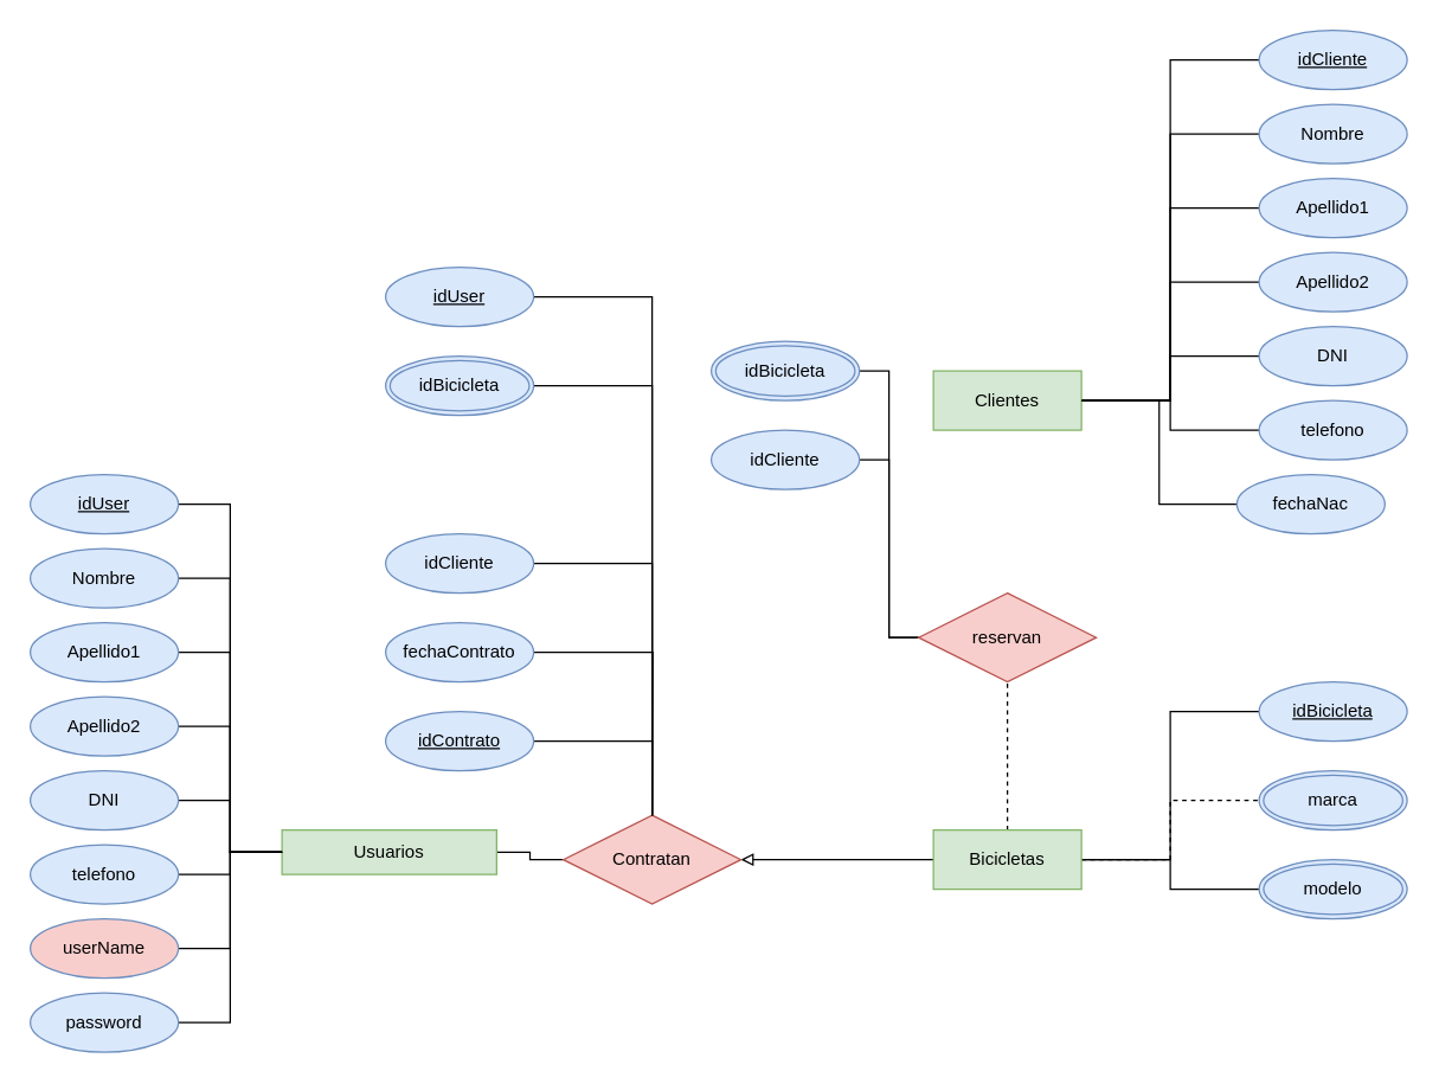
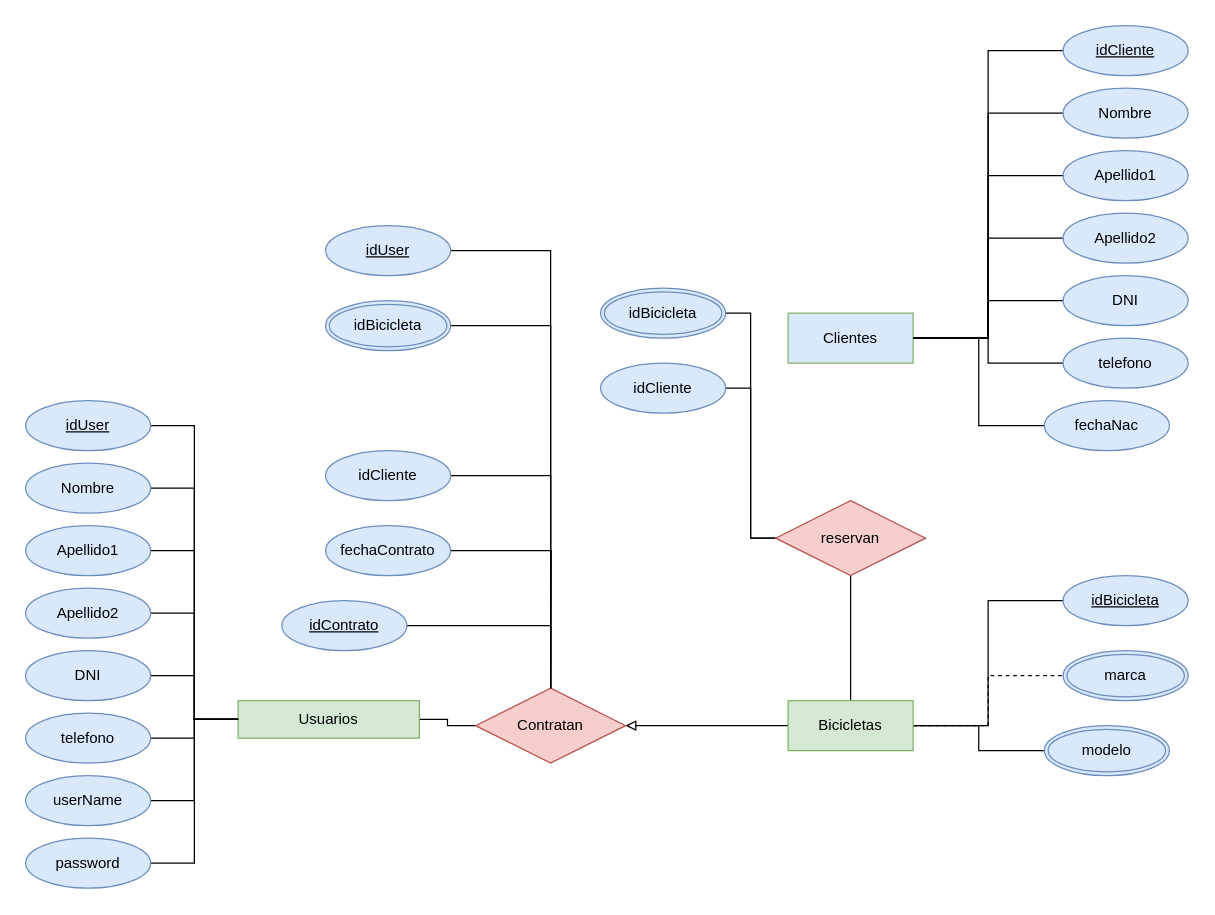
  <mxCell id="0" />
  <mxCell id="1" parent="0" />
  <mxCell id="2" style="edgeStyle=orthogonalEdgeStyle;rounded=0;orthogonalLoop=1;jettySize=auto;html=1;exitX=1;exitY=0.5;exitDx=0;exitDy=0;entryX=0;entryY=0.5;entryDx=0;entryDy=0;endArrow=none;endFill=0;" parent="1" source="3" target="16" edge="1"><mxGeometry relative="1" as="geometry" /></mxCell>
  <mxCell id="3" value="Usuarios" style="whiteSpace=wrap;html=1;align=center;fillColor=#d5e8d4;strokeColor=#82b366;" parent="1" vertex="1"><mxGeometry x="190" y="560" width="145" height="30" as="geometry" /></mxCell>
  <mxCell id="4" style="edgeStyle=orthogonalEdgeStyle;rounded=0;orthogonalLoop=1;jettySize=auto;html=1;exitX=1;exitY=0.5;exitDx=0;exitDy=0;entryX=0;entryY=0.5;entryDx=0;entryDy=0;endArrow=none;endFill=0;" parent="1" source="9" target="22" edge="1"><mxGeometry relative="1" as="geometry" /></mxCell>
  <mxCell id="5" style="edgeStyle=orthogonalEdgeStyle;rounded=0;orthogonalLoop=1;jettySize=auto;html=1;exitX=1;exitY=0.5;exitDx=0;exitDy=0;entryX=0;entryY=0.5;entryDx=0;entryDy=0;endArrow=none;endFill=0;" parent="1" source="9" target="23" edge="1"><mxGeometry relative="1" as="geometry" /></mxCell>
  <mxCell id="6" style="edgeStyle=orthogonalEdgeStyle;rounded=0;orthogonalLoop=1;jettySize=auto;html=1;exitX=1;exitY=0.5;exitDx=0;exitDy=0;entryX=0;entryY=0.5;entryDx=0;entryDy=0;endArrow=none;endFill=0;" parent="1" source="9" target="26" edge="1"><mxGeometry relative="1" as="geometry" /></mxCell>
  <mxCell id="7" style="edgeStyle=orthogonalEdgeStyle;rounded=0;orthogonalLoop=1;jettySize=auto;html=1;exitX=1;exitY=0.5;exitDx=0;exitDy=0;entryX=0;entryY=0.5;entryDx=0;entryDy=0;endArrow=none;endFill=0;" parent="1" source="9" target="24" edge="1"><mxGeometry relative="1" as="geometry" /></mxCell>
  <mxCell id="8" style="edgeStyle=orthogonalEdgeStyle;rounded=0;orthogonalLoop=1;jettySize=auto;html=1;exitX=1;exitY=0.5;exitDx=0;exitDy=0;entryX=0;entryY=0.5;entryDx=0;entryDy=0;endArrow=none;endFill=0;" parent="1" source="9" target="25" edge="1"><mxGeometry relative="1" as="geometry" /></mxCell>
- <mxCell id="9" value="Clientes" style="whiteSpace=wrap;html=1;align=center;fillColor=#d5e8d4;strokeColor=#82b366;" parent="1" vertex="1"><mxGeometry x="630" y="250" width="100" height="40" as="geometry" /></mxCell>
+ <mxCell id="9" value="Clientes" style="whiteSpace=wrap;html=1;align=center;fillColor=#dae8fc;strokeColor=#82b366;" parent="1" vertex="1"><mxGeometry x="630" y="250" width="100" height="40" as="geometry" /></mxCell>
  <mxCell id="10" style="edgeStyle=orthogonalEdgeStyle;rounded=0;orthogonalLoop=1;jettySize=auto;html=1;exitX=0;exitY=0.5;exitDx=0;exitDy=0;entryX=1;entryY=0.5;entryDx=0;entryDy=0;endArrow=block;endFill=0;" parent="1" source="15" target="16" edge="1"><mxGeometry relative="1" as="geometry" /></mxCell>
- <mxCell id="11" style="edgeStyle=orthogonalEdgeStyle;rounded=0;orthogonalLoop=1;jettySize=auto;html=1;exitX=0.5;exitY=0;exitDx=0;exitDy=0;entryX=0.5;entryY=1;entryDx=0;entryDy=0;endArrow=none;endFill=0;dashed=1;" parent="1" source="15" target="19" edge="1"><mxGeometry relative="1" as="geometry" /></mxCell>
+ <mxCell id="11" style="edgeStyle=orthogonalEdgeStyle;rounded=0;orthogonalLoop=1;jettySize=auto;html=1;exitX=0.5;exitY=0;exitDx=0;exitDy=0;entryX=0.5;entryY=1;entryDx=0;entryDy=0;endArrow=none;endFill=0;" parent="1" source="15" target="19" edge="1"><mxGeometry relative="1" as="geometry" /></mxCell>
  <mxCell id="12" style="edgeStyle=orthogonalEdgeStyle;rounded=0;orthogonalLoop=1;jettySize=auto;html=1;exitX=1;exitY=0.5;exitDx=0;exitDy=0;entryX=0;entryY=0.5;entryDx=0;entryDy=0;endArrow=none;endFill=0;" parent="1" source="15" target="55" edge="1"><mxGeometry relative="1" as="geometry" /></mxCell>
  <mxCell id="13" style="edgeStyle=orthogonalEdgeStyle;rounded=0;orthogonalLoop=1;jettySize=auto;html=1;exitX=1;exitY=0.5;exitDx=0;exitDy=0;entryX=0;entryY=0.5;entryDx=0;entryDy=0;endArrow=none;endFill=0;dashed=1;" parent="1" source="15" target="56" edge="1"><mxGeometry relative="1" as="geometry" /></mxCell>
  <mxCell id="14" style="edgeStyle=orthogonalEdgeStyle;rounded=0;orthogonalLoop=1;jettySize=auto;html=1;exitX=1;exitY=0.5;exitDx=0;exitDy=0;entryX=0;entryY=0.5;entryDx=0;entryDy=0;endArrow=none;endFill=0;" parent="1" source="15" target="57" edge="1"><mxGeometry relative="1" as="geometry" /></mxCell>
  <mxCell id="15" value="Bicicletas" style="whiteSpace=wrap;html=1;align=center;fillColor=#d5e8d4;strokeColor=#82b366;" parent="1" vertex="1"><mxGeometry x="630" y="560" width="100" height="40" as="geometry" /></mxCell>
  <mxCell id="16" value="Contratan" style="shape=rhombus;perimeter=rhombusPerimeter;whiteSpace=wrap;html=1;align=center;fillColor=#f8cecc;strokeColor=#b85450;" parent="1" vertex="1"><mxGeometry x="380" y="550" width="120" height="60" as="geometry" /></mxCell>
  <mxCell id="17" style="edgeStyle=orthogonalEdgeStyle;rounded=0;orthogonalLoop=1;jettySize=auto;html=1;exitX=0;exitY=0.5;exitDx=0;exitDy=0;entryX=1;entryY=0.5;entryDx=0;entryDy=0;endArrow=none;endFill=0;" parent="1" source="19" target="51" edge="1"><mxGeometry relative="1" as="geometry" /></mxCell>
  <mxCell id="18" style="edgeStyle=orthogonalEdgeStyle;rounded=0;orthogonalLoop=1;jettySize=auto;html=1;exitX=0;exitY=0.5;exitDx=0;exitDy=0;entryX=1;entryY=0.5;entryDx=0;entryDy=0;endArrow=none;endFill=0;" parent="1" source="19" target="52" edge="1"><mxGeometry relative="1" as="geometry" /></mxCell>
  <mxCell id="19" value="reservan" style="shape=rhombus;perimeter=rhombusPerimeter;whiteSpace=wrap;html=1;align=center;fillColor=#f8cecc;strokeColor=#b85450;" parent="1" vertex="1"><mxGeometry x="620" y="400" width="120" height="60" as="geometry" /></mxCell>
  <mxCell id="20" style="edgeStyle=orthogonalEdgeStyle;rounded=0;orthogonalLoop=1;jettySize=auto;html=1;exitX=0;exitY=0.5;exitDx=0;exitDy=0;entryX=1;entryY=0.5;entryDx=0;entryDy=0;endArrow=none;endFill=0;" parent="1" source="21" target="9" edge="1"><mxGeometry relative="1" as="geometry" /></mxCell>
  <mxCell id="21" value="idCliente" style="ellipse;whiteSpace=wrap;html=1;align=center;fontStyle=4;fillColor=#dae8fc;strokeColor=#6c8ebf;" parent="1" vertex="1"><mxGeometry x="850" y="20" width="100" height="40" as="geometry" /></mxCell>
  <mxCell id="22" value="Nombre" style="ellipse;whiteSpace=wrap;html=1;align=center;fillColor=#dae8fc;strokeColor=#6c8ebf;" parent="1" vertex="1"><mxGeometry x="850" y="70" width="100" height="40" as="geometry" /></mxCell>
  <mxCell id="23" value="Apellido1&lt;span style=&quot;color: rgba(0 , 0 , 0 , 0) ; font-family: monospace ; font-size: 0px&quot;&gt;%3CmxGraphModel%3E%3Croot%3E%3CmxCell%20id%3D%220%22%2F%3E%3CmxCell%20id%3D%221%22%20parent%3D%220%22%2F%3E%3CmxCell%20id%3D%222%22%20value%3D%22Attribute%22%20style%3D%22ellipse%3BwhiteSpace%3Dwrap%3Bhtml%3D1%3Balign%3Dcenter%3BfillColor%3Dnone%3B%22%20vertex%3D%221%22%20parent%3D%221%22%3E%3CmxGeometry%20x%3D%22640%22%20y%3D%22120%22%20width%3D%22100%22%20height%3D%2240%22%20as%3D%22geometry%22%2F%3E%3C%2FmxCell%3E%3C%2Froot%3E%3C%2FmxGraphModel%3E&lt;/span&gt;" style="ellipse;whiteSpace=wrap;html=1;align=center;fillColor=#dae8fc;strokeColor=#6c8ebf;" parent="1" vertex="1"><mxGeometry x="850" y="120" width="100" height="40" as="geometry" /></mxCell>
  <mxCell id="24" value="DNI" style="ellipse;whiteSpace=wrap;html=1;align=center;fillColor=#dae8fc;strokeColor=#6c8ebf;" parent="1" vertex="1"><mxGeometry x="850" y="220" width="100" height="40" as="geometry" /></mxCell>
  <mxCell id="25" value="telefono" style="ellipse;whiteSpace=wrap;html=1;align=center;fillColor=#dae8fc;strokeColor=#6c8ebf;" parent="1" vertex="1"><mxGeometry x="850" y="270" width="100" height="40" as="geometry" /></mxCell>
  <mxCell id="26" value="Apellido2&lt;span style=&quot;color: rgba(0 , 0 , 0 , 0) ; font-family: monospace ; font-size: 0px&quot;&gt;%3CmxGraphModel%3E%3Croot%3E%3CmxCell%20id%3D%220%22%2F%3E%3CmxCell%20id%3D%221%22%20parent%3D%220%22%2F%3E%3CmxCell%20id%3D%222%22%20value%3D%22Attribute%22%20style%3D%22ellipse%3BwhiteSpace%3Dwrap%3Bhtml%3D1%3Balign%3Dcenter%3BfillColor%3Dnone%3B%22%20vertex%3D%221%22%20parent%3D%221%22%3E%3CmxGeometry%20x%3D%22640%22%20y%3D%22120%22%20width%3D%22100%22%20height%3D%2240%22%20as%3D%22geometry%22%2F%3E%3C%2FmxCell%3E%3C%2Froot%3E%3C%2FmxGraphModel%3&lt;/span&gt;" style="ellipse;whiteSpace=wrap;html=1;align=center;fillColor=#dae8fc;strokeColor=#6c8ebf;" parent="1" vertex="1"><mxGeometry x="850" y="170" width="100" height="40" as="geometry" /></mxCell>
  <mxCell id="27" style="edgeStyle=orthogonalEdgeStyle;rounded=0;orthogonalLoop=1;jettySize=auto;html=1;exitX=1;exitY=0.5;exitDx=0;exitDy=0;entryX=0;entryY=0.5;entryDx=0;entryDy=0;endArrow=none;endFill=0;" parent="1" source="28" target="3" edge="1"><mxGeometry relative="1" as="geometry" /></mxCell>
  <mxCell id="28" value="idUser" style="ellipse;whiteSpace=wrap;html=1;align=center;fontStyle=4;fillColor=#dae8fc;strokeColor=#6c8ebf;" parent="1" vertex="1"><mxGeometry x="20" y="320" width="100" height="40" as="geometry" /></mxCell>
  <mxCell id="29" style="edgeStyle=orthogonalEdgeStyle;rounded=0;orthogonalLoop=1;jettySize=auto;html=1;exitX=1;exitY=0.5;exitDx=0;exitDy=0;entryX=0;entryY=0.5;entryDx=0;entryDy=0;endArrow=none;endFill=0;" parent="1" source="30" target="3" edge="1"><mxGeometry relative="1" as="geometry" /></mxCell>
  <mxCell id="30" value="Nombre" style="ellipse;whiteSpace=wrap;html=1;align=center;fillColor=#dae8fc;strokeColor=#6c8ebf;" parent="1" vertex="1"><mxGeometry x="20" y="370" width="100" height="40" as="geometry" /></mxCell>
  <mxCell id="31" style="edgeStyle=orthogonalEdgeStyle;rounded=0;orthogonalLoop=1;jettySize=auto;html=1;exitX=1;exitY=0.5;exitDx=0;exitDy=0;entryX=0;entryY=0.5;entryDx=0;entryDy=0;endArrow=none;endFill=0;" parent="1" source="32" target="3" edge="1"><mxGeometry relative="1" as="geometry" /></mxCell>
  <mxCell id="32" value="Apellido1&lt;span style=&quot;color: rgba(0 , 0 , 0 , 0) ; font-family: monospace ; font-size: 0px&quot;&gt;%3CmxGraphModel%3E%3Croot%3E%3CmxCell%20id%3D%220%22%2F%3E%3CmxCell%20id%3D%221%22%20parent%3D%220%22%2F%3E%3CmxCell%20id%3D%222%22%20value%3D%22Attribute%22%20style%3D%22ellipse%3BwhiteSpace%3Dwrap%3Bhtml%3D1%3Balign%3Dcenter%3BfillColor%3Dnone%3B%22%20vertex%3D%221%22%20parent%3D%221%22%3E%3CmxGeometry%20x%3D%22640%22%20y%3D%22120%22%20width%3D%22100%22%20height%3D%2240%22%20as%3D%22geometry%22%2F%3E%3C%2FmxCell%3E%3C%2Froot%3E%3C%2FmxGraphModel%3E&lt;/span&gt;" style="ellipse;whiteSpace=wrap;html=1;align=center;fillColor=#dae8fc;strokeColor=#6c8ebf;" parent="1" vertex="1"><mxGeometry x="20" y="420" width="100" height="40" as="geometry" /></mxCell>
  <mxCell id="33" style="edgeStyle=orthogonalEdgeStyle;rounded=0;orthogonalLoop=1;jettySize=auto;html=1;exitX=1;exitY=0.5;exitDx=0;exitDy=0;entryX=0;entryY=0.5;entryDx=0;entryDy=0;endArrow=none;endFill=0;" parent="1" source="34" target="3" edge="1"><mxGeometry relative="1" as="geometry" /></mxCell>
  <mxCell id="34" value="DNI" style="ellipse;whiteSpace=wrap;html=1;align=center;fillColor=#dae8fc;strokeColor=#6c8ebf;" parent="1" vertex="1"><mxGeometry x="20" y="520" width="100" height="40" as="geometry" /></mxCell>
  <mxCell id="35" style="edgeStyle=orthogonalEdgeStyle;rounded=0;orthogonalLoop=1;jettySize=auto;html=1;exitX=1;exitY=0.5;exitDx=0;exitDy=0;entryX=0;entryY=0.5;entryDx=0;entryDy=0;endArrow=none;endFill=0;" parent="1" source="36" target="3" edge="1"><mxGeometry relative="1" as="geometry" /></mxCell>
  <mxCell id="36" value="telefono" style="ellipse;whiteSpace=wrap;html=1;align=center;fillColor=#dae8fc;strokeColor=#6c8ebf;" parent="1" vertex="1"><mxGeometry x="20" y="570" width="100" height="40" as="geometry" /></mxCell>
  <mxCell id="37" style="edgeStyle=orthogonalEdgeStyle;rounded=0;orthogonalLoop=1;jettySize=auto;html=1;exitX=1;exitY=0.5;exitDx=0;exitDy=0;entryX=0;entryY=0.5;entryDx=0;entryDy=0;endArrow=none;endFill=0;" parent="1" source="38" target="3" edge="1"><mxGeometry relative="1" as="geometry" /></mxCell>
  <mxCell id="38" value="Apellido2&lt;span style=&quot;color: rgba(0 , 0 , 0 , 0) ; font-family: monospace ; font-size: 0px&quot;&gt;%3CmxGraphModel%3E%3Croot%3E%3CmxCell%20id%3D%220%22%2F%3E%3CmxCell%20id%3D%221%22%20parent%3D%220%22%2F%3E%3CmxCell%20id%3D%222%22%20value%3D%22Attribute%22%20style%3D%22ellipse%3BwhiteSpace%3Dwrap%3Bhtml%3D1%3Balign%3Dcenter%3BfillColor%3Dnone%3B%22%20vertex%3D%221%22%20parent%3D%221%22%3E%3CmxGeometry%20x%3D%22640%22%20y%3D%22120%22%20width%3D%22100%22%20height%3D%2240%22%20as%3D%22geometry%22%2F%3E%3C%2FmxCell%3E%3C%2Froot%3E%3C%2FmxGraphModel%3&lt;/span&gt;" style="ellipse;whiteSpace=wrap;html=1;align=center;fillColor=#dae8fc;strokeColor=#6c8ebf;" parent="1" vertex="1"><mxGeometry x="20" y="470" width="100" height="40" as="geometry" /></mxCell>
  <mxCell id="39" style="edgeStyle=orthogonalEdgeStyle;rounded=0;orthogonalLoop=1;jettySize=auto;html=1;exitX=1;exitY=0.5;exitDx=0;exitDy=0;entryX=0;entryY=0.5;entryDx=0;entryDy=0;endArrow=none;endFill=0;" parent="1" source="40" target="3" edge="1"><mxGeometry relative="1" as="geometry" /></mxCell>
- <mxCell id="40" value="userName" style="ellipse;whiteSpace=wrap;html=1;align=center;fillColor=#f8cecc;strokeColor=#6c8ebf;" parent="1" vertex="1"><mxGeometry x="20" y="620" width="100" height="40" as="geometry" /></mxCell>
+ <mxCell id="40" value="userName" style="ellipse;whiteSpace=wrap;html=1;align=center;fillColor=#dae8fc;strokeColor=#6c8ebf;" parent="1" vertex="1"><mxGeometry x="20" y="620" width="100" height="40" as="geometry" /></mxCell>
  <mxCell id="41" style="edgeStyle=orthogonalEdgeStyle;rounded=0;orthogonalLoop=1;jettySize=auto;html=1;exitX=1;exitY=0.5;exitDx=0;exitDy=0;entryX=0;entryY=0.5;entryDx=0;entryDy=0;endArrow=none;endFill=0;" parent="1" source="42" target="3" edge="1"><mxGeometry relative="1" as="geometry" /></mxCell>
  <mxCell id="42" value="password" style="ellipse;whiteSpace=wrap;html=1;align=center;fillColor=#dae8fc;strokeColor=#6c8ebf;" parent="1" vertex="1"><mxGeometry x="20" y="670" width="100" height="40" as="geometry" /></mxCell>
  <mxCell id="43" style="edgeStyle=orthogonalEdgeStyle;rounded=0;orthogonalLoop=1;jettySize=auto;html=1;exitX=1;exitY=0.5;exitDx=0;exitDy=0;entryX=0.5;entryY=0;entryDx=0;entryDy=0;endArrow=none;endFill=0;" parent="1" source="44" target="16" edge="1"><mxGeometry relative="1" as="geometry" /></mxCell>
- <mxCell id="44" value="idContrato" style="ellipse;whiteSpace=wrap;html=1;align=center;fontStyle=4;fillColor=#dae8fc;strokeColor=#6c8ebf;" parent="1" vertex="1"><mxGeometry x="260" y="480" width="100" height="40" as="geometry" /></mxCell>
+ <mxCell id="44" value="idContrato" style="ellipse;whiteSpace=wrap;html=1;align=center;fontStyle=4;fillColor=#dae8fc;strokeColor=#6c8ebf;" parent="1" vertex="1"><mxGeometry x="225" y="480" width="100" height="40" as="geometry" /></mxCell>
  <mxCell id="45" style="edgeStyle=orthogonalEdgeStyle;rounded=0;orthogonalLoop=1;jettySize=auto;html=1;exitX=1;exitY=0.5;exitDx=0;exitDy=0;endArrow=none;endFill=0;" parent="1" source="46" edge="1"><mxGeometry relative="1" as="geometry"><mxPoint x="440" y="550" as="targetPoint" /></mxGeometry></mxCell>
  <mxCell id="46" value="fechaContrato" style="ellipse;whiteSpace=wrap;html=1;align=center;fillColor=#dae8fc;strokeColor=#6c8ebf;" parent="1" vertex="1"><mxGeometry x="260" y="420" width="100" height="40" as="geometry" /></mxCell>
  <mxCell id="47" style="edgeStyle=orthogonalEdgeStyle;rounded=0;orthogonalLoop=1;jettySize=auto;html=1;exitX=1;exitY=0.5;exitDx=0;exitDy=0;endArrow=none;endFill=0;" parent="1" source="48" target="16" edge="1"><mxGeometry relative="1" as="geometry" /></mxCell>
  <mxCell id="48" value="idCliente" style="ellipse;whiteSpace=wrap;html=1;align=center;fillColor=#dae8fc;strokeColor=#6c8ebf;" parent="1" vertex="1"><mxGeometry x="260" y="360" width="100" height="40" as="geometry" /></mxCell>
  <mxCell id="49" style="edgeStyle=orthogonalEdgeStyle;rounded=0;orthogonalLoop=1;jettySize=auto;html=1;exitX=1;exitY=0.5;exitDx=0;exitDy=0;endArrow=none;endFill=0;" parent="1" source="50" target="16" edge="1"><mxGeometry relative="1" as="geometry" /></mxCell>
  <mxCell id="50" value="idBicicleta" style="ellipse;shape=doubleEllipse;margin=3;whiteSpace=wrap;html=1;align=center;fillColor=#dae8fc;strokeColor=#6c8ebf;" parent="1" vertex="1"><mxGeometry x="260" y="240" width="100" height="40" as="geometry" /></mxCell>
  <mxCell id="51" value="idCliente" style="ellipse;whiteSpace=wrap;html=1;align=center;fillColor=#dae8fc;strokeColor=#6c8ebf;" parent="1" vertex="1"><mxGeometry x="480" y="290" width="100" height="40" as="geometry" /></mxCell>
  <mxCell id="52" value="idBicicleta" style="ellipse;shape=doubleEllipse;margin=3;whiteSpace=wrap;html=1;align=center;fillColor=#dae8fc;strokeColor=#6c8ebf;" parent="1" vertex="1"><mxGeometry x="480" y="230" width="100" height="40" as="geometry" /></mxCell>
  <mxCell id="53" style="edgeStyle=orthogonalEdgeStyle;rounded=0;orthogonalLoop=1;jettySize=auto;html=1;exitX=1;exitY=0.5;exitDx=0;exitDy=0;entryX=0.5;entryY=0;entryDx=0;entryDy=0;endArrow=none;endFill=0;" parent="1" source="54" target="16" edge="1"><mxGeometry relative="1" as="geometry" /></mxCell>
  <mxCell id="54" value="idUser" style="ellipse;whiteSpace=wrap;html=1;align=center;fontStyle=4;fillColor=#dae8fc;strokeColor=#6c8ebf;" parent="1" vertex="1"><mxGeometry x="260" y="180" width="100" height="40" as="geometry" /></mxCell>
  <mxCell id="55" value="idBicicleta" style="ellipse;whiteSpace=wrap;html=1;align=center;fontStyle=4;fillColor=#dae8fc;strokeColor=#6c8ebf;" parent="1" vertex="1"><mxGeometry x="850" y="460" width="100" height="40" as="geometry" /></mxCell>
  <mxCell id="56" value="marca" style="ellipse;shape=doubleEllipse;margin=3;whiteSpace=wrap;html=1;align=center;fillColor=#dae8fc;strokeColor=#6c8ebf;" parent="1" vertex="1"><mxGeometry x="850" y="520" width="100" height="40" as="geometry" /></mxCell>
- <mxCell id="57" value="modelo" style="ellipse;shape=doubleEllipse;margin=3;whiteSpace=wrap;html=1;align=center;fillColor=#dae8fc;strokeColor=#6c8ebf;" parent="1" vertex="1"><mxGeometry x="850" y="580" width="100" height="40" as="geometry" /></mxCell>
+ <mxCell id="57" value="modelo" style="ellipse;shape=doubleEllipse;margin=3;whiteSpace=wrap;html=1;align=center;fillColor=#dae8fc;strokeColor=#6c8ebf;" parent="1" vertex="1"><mxGeometry x="835" y="580" width="100" height="40" as="geometry" /></mxCell>
  <mxCell id="58" style="edgeStyle=orthogonalEdgeStyle;rounded=0;orthogonalLoop=1;jettySize=auto;html=1;exitX=0;exitY=0.5;exitDx=0;exitDy=0;entryX=1;entryY=0.5;entryDx=0;entryDy=0;endArrow=none;endFill=0;" edge="1" parent="1" source="59" target="9"><mxGeometry relative="1" as="geometry" /></mxCell>
  <mxCell id="59" value="fechaNac" style="ellipse;whiteSpace=wrap;html=1;align=center;fillColor=#dae8fc;strokeColor=#6c8ebf;" vertex="1" parent="1"><mxGeometry x="835" y="320" width="100" height="40" as="geometry" /></mxCell>
